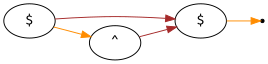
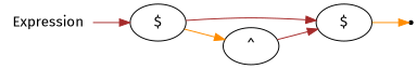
  digraph {
    rankdir=LR
    fontname="Fira Sans"
    node [fontname="Fira Sans" shape=oval]
    edge [color=brown fontname="Fira Sans"]
+   n1 [label=Expression shape=plaintext]
    n2 [label="$"]
    end [shape=point]
    n4 [label="$"]
    n5 [label="^"]
+   n1 -> n2
    n2 -> n4
    n2 -> n5 [color=darkorange]
    n4 -> end [color=darkorange]
    n5 -> n4
  }
